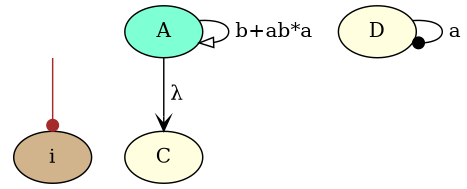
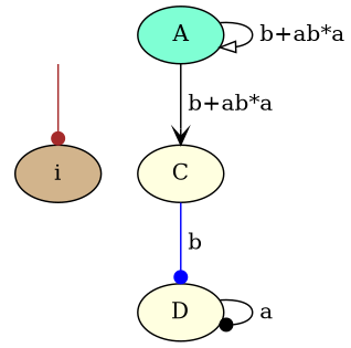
  digraph {
    node [style=filled fillcolor=lightyellow]
    edge [arrowhead=dot color=black]
    _nil0 [style=invis fillcolor=""]
    i [fillcolor=tan]
    A [fillcolor=aquamarine]
    C
    D
    _nil0 -> i [color=brown]
    A -> A [arrowhead=onormal label=" b+ab*a"]
-   A -> C [arrowhead=vee label=" λ"]
+   A -> C [arrowhead=vee label=" b+ab*a"]
+   C -> D [color=blue label=" b"]
    D -> D [label=" a"]
  }
